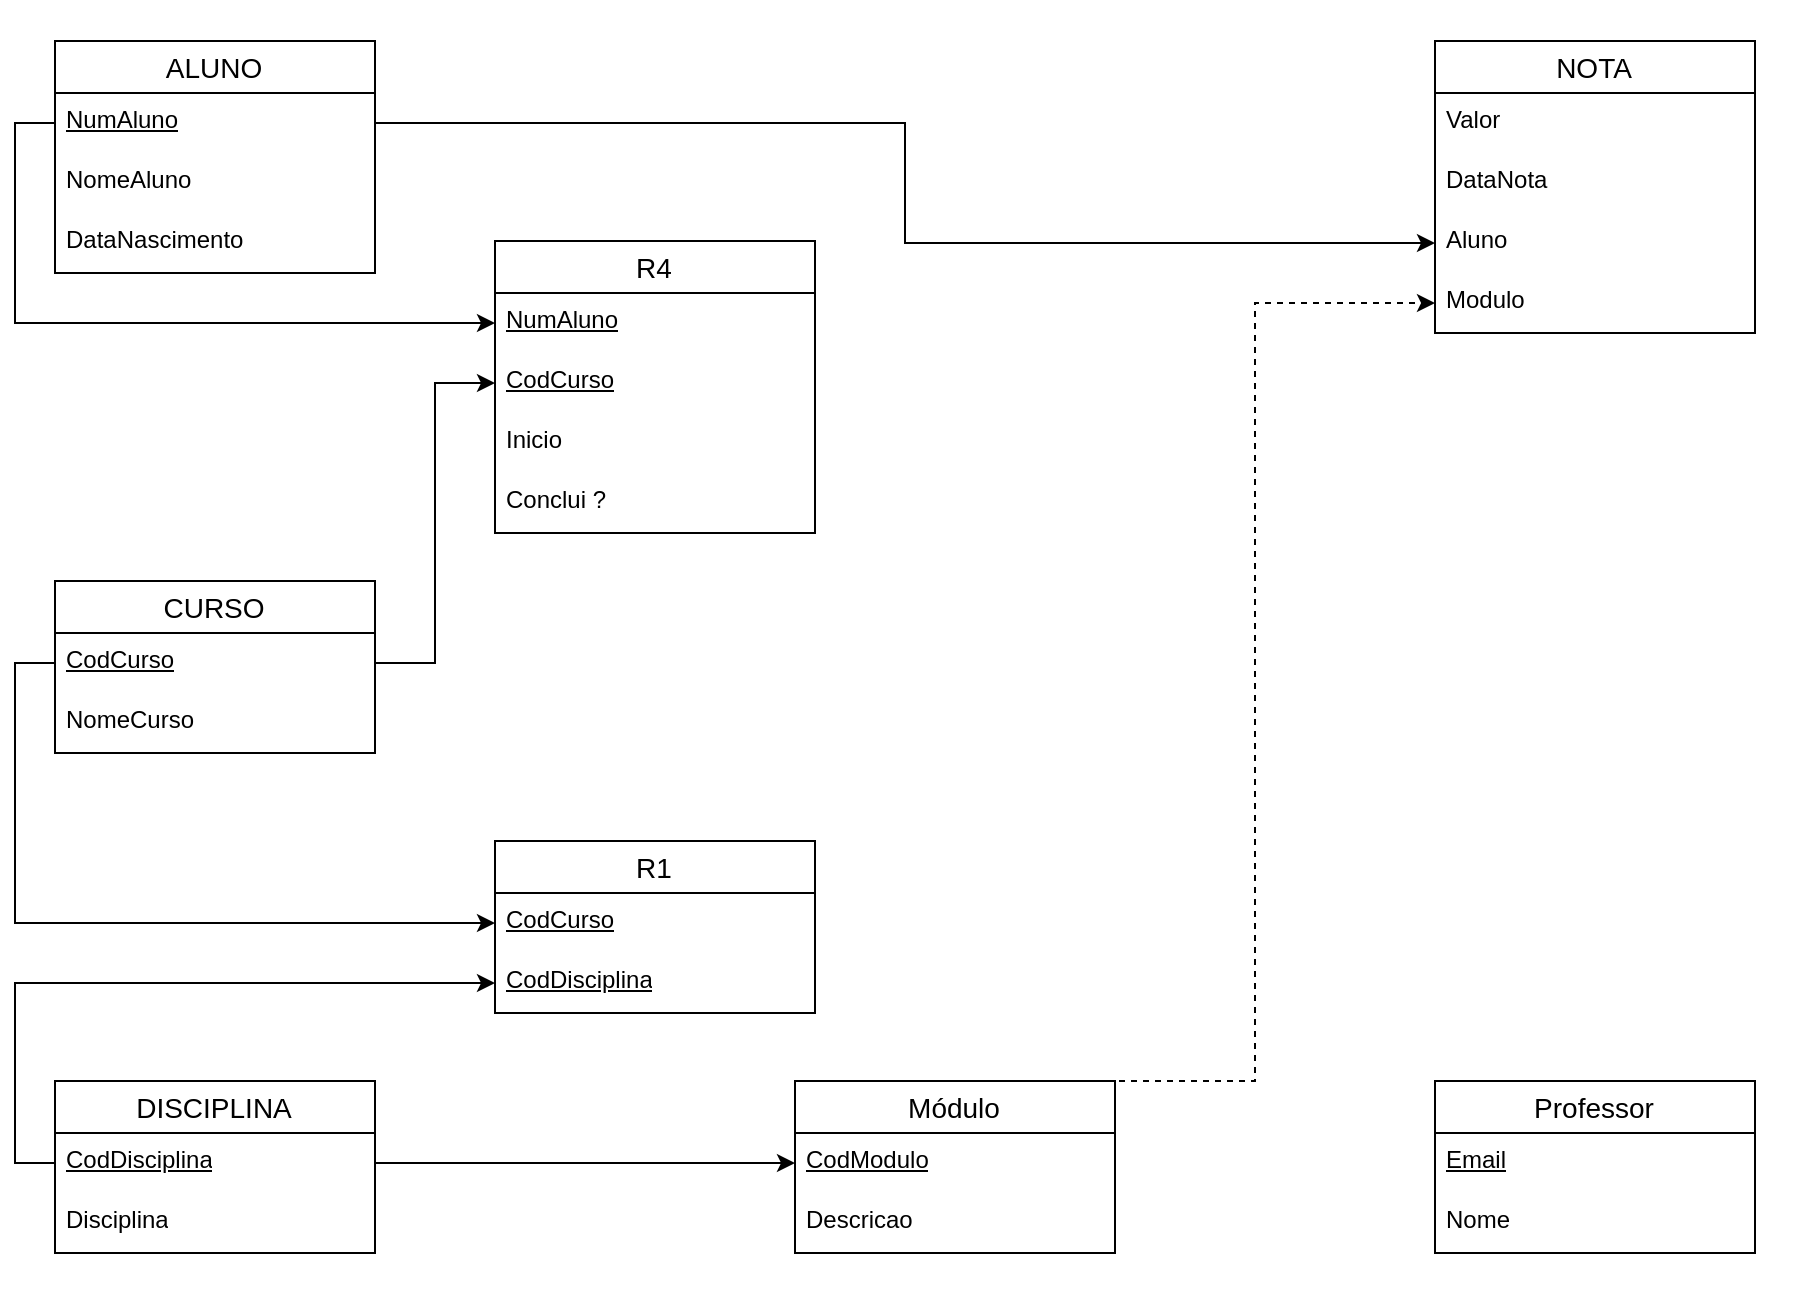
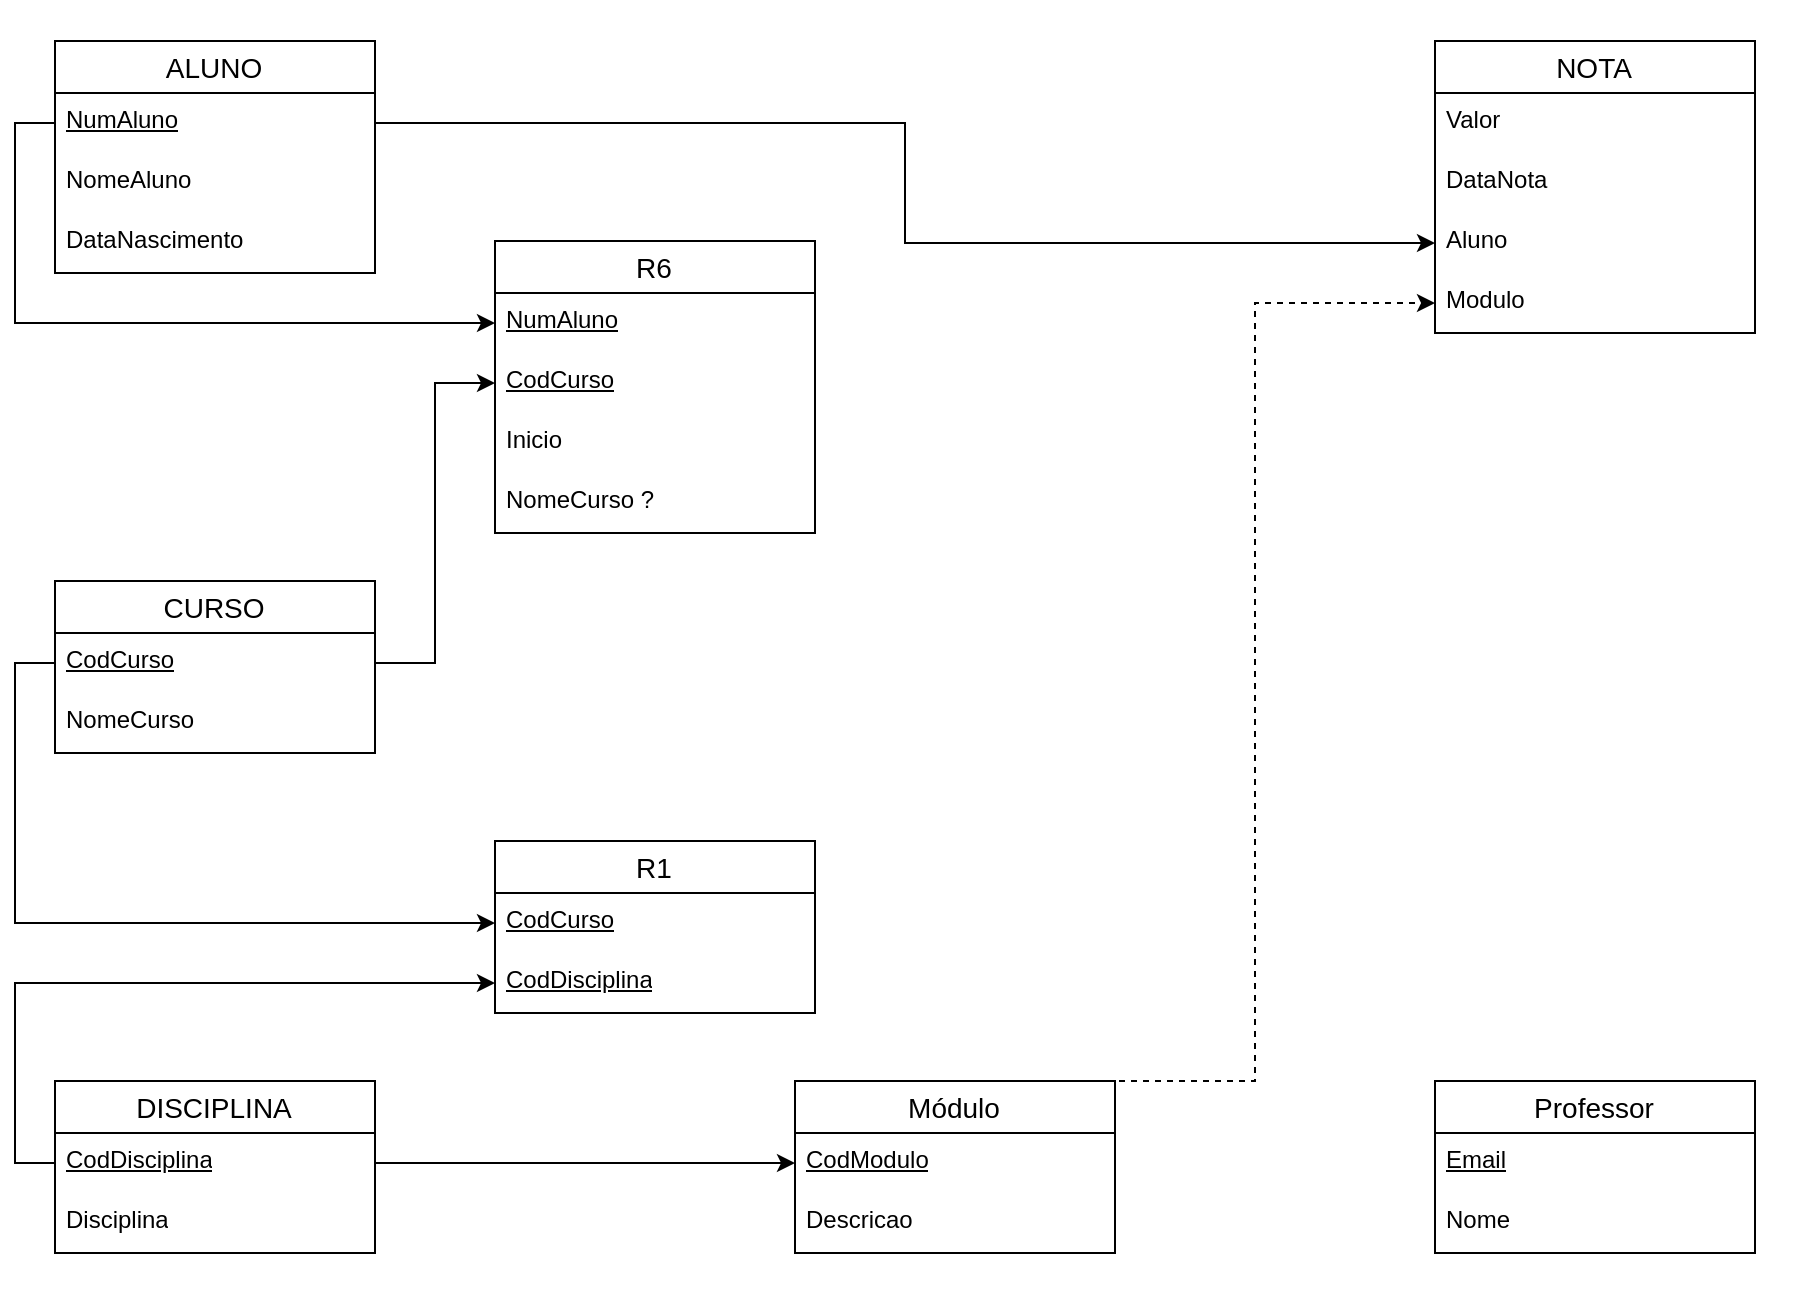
  <mxCell id="0" />
  <mxCell id="1" parent="0" />
  <mxCell id="2" value="ALUNO" style="swimlane;fontStyle=0;childLayout=stackLayout;horizontal=1;startSize=26;horizontalStack=0;resizeParent=1;resizeParentMax=0;resizeLast=0;collapsible=1;marginBottom=0;align=center;fontSize=14;" vertex="1" parent="1"><mxGeometry x="20" y="20" width="160" height="116" as="geometry" /></mxCell>
  <mxCell id="3" value="NumAluno" style="text;strokeColor=none;fillColor=none;spacingLeft=4;spacingRight=4;overflow=hidden;rotatable=0;points=[[0,0.5],[1,0.5]];portConstraint=eastwest;fontSize=12;whiteSpace=wrap;html=1;fontStyle=4" vertex="1" parent="2"><mxGeometry y="26" width="160" height="30" as="geometry" /></mxCell>
  <mxCell id="4" value="NomeAluno" style="text;strokeColor=none;fillColor=none;spacingLeft=4;spacingRight=4;overflow=hidden;rotatable=0;points=[[0,0.5],[1,0.5]];portConstraint=eastwest;fontSize=12;whiteSpace=wrap;html=1;" vertex="1" parent="2"><mxGeometry y="56" width="160" height="30" as="geometry" /></mxCell>
  <mxCell id="5" value="DataNascimento" style="text;strokeColor=none;fillColor=none;spacingLeft=4;spacingRight=4;overflow=hidden;rotatable=0;points=[[0,0.5],[1,0.5]];portConstraint=eastwest;fontSize=12;whiteSpace=wrap;html=1;" vertex="1" parent="2"><mxGeometry y="86" width="160" height="30" as="geometry" /></mxCell>
  <mxCell id="6" value="NOTA" style="swimlane;fontStyle=0;childLayout=stackLayout;horizontal=1;startSize=26;horizontalStack=0;resizeParent=1;resizeParentMax=0;resizeLast=0;collapsible=1;marginBottom=0;align=center;fontSize=14;" vertex="1" parent="1"><mxGeometry x="710" y="20" width="160" height="146" as="geometry" /></mxCell>
  <mxCell id="7" value="Valor" style="text;strokeColor=none;fillColor=none;spacingLeft=4;spacingRight=4;overflow=hidden;rotatable=0;points=[[0,0.5],[1,0.5]];portConstraint=eastwest;fontSize=12;whiteSpace=wrap;html=1;" vertex="1" parent="6"><mxGeometry y="26" width="160" height="30" as="geometry" /></mxCell>
  <mxCell id="8" value="DataNota" style="text;strokeColor=none;fillColor=none;spacingLeft=4;spacingRight=4;overflow=hidden;rotatable=0;points=[[0,0.5],[1,0.5]];portConstraint=eastwest;fontSize=12;whiteSpace=wrap;html=1;" vertex="1" parent="6"><mxGeometry y="56" width="160" height="30" as="geometry" /></mxCell>
  <mxCell id="9" value="Aluno" style="text;strokeColor=none;fillColor=none;spacingLeft=4;spacingRight=4;overflow=hidden;rotatable=0;points=[[0,0.5],[1,0.5]];portConstraint=eastwest;fontSize=12;whiteSpace=wrap;html=1;" vertex="1" parent="6"><mxGeometry y="86" width="160" height="30" as="geometry" /></mxCell>
  <mxCell id="10" value="Modulo" style="text;strokeColor=none;fillColor=none;spacingLeft=4;spacingRight=4;overflow=hidden;rotatable=0;points=[[0,0.5],[1,0.5]];portConstraint=eastwest;fontSize=12;whiteSpace=wrap;html=1;" vertex="1" parent="6"><mxGeometry y="116" width="160" height="30" as="geometry" /></mxCell>
  <mxCell id="11" style="edgeStyle=orthogonalEdgeStyle;rounded=0;orthogonalLoop=1;jettySize=auto;html=1;exitX=0.75;exitY=0;exitDx=0;exitDy=0;entryX=0;entryY=0.5;entryDx=0;entryDy=0;dashed=1;" edge="1" parent="1" source="12" target="10"><mxGeometry relative="1" as="geometry"><Array as="points"><mxPoint x="620" y="540" /><mxPoint x="620" y="151" /></Array></mxGeometry></mxCell>
  <mxCell id="12" value="Módulo" style="swimlane;fontStyle=0;childLayout=stackLayout;horizontal=1;startSize=26;horizontalStack=0;resizeParent=1;resizeParentMax=0;resizeLast=0;collapsible=1;marginBottom=0;align=center;fontSize=14;" vertex="1" parent="1"><mxGeometry x="390" y="540" width="160" height="86" as="geometry" /></mxCell>
  <mxCell id="13" value="CodModulo" style="text;strokeColor=none;fillColor=none;spacingLeft=4;spacingRight=4;overflow=hidden;rotatable=0;points=[[0,0.5],[1,0.5]];portConstraint=eastwest;fontSize=12;whiteSpace=wrap;html=1;fontStyle=4" vertex="1" parent="12"><mxGeometry y="26" width="160" height="30" as="geometry" /></mxCell>
  <mxCell id="14" value="Descricao" style="text;strokeColor=none;fillColor=none;spacingLeft=4;spacingRight=4;overflow=hidden;rotatable=0;points=[[0,0.5],[1,0.5]];portConstraint=eastwest;fontSize=12;whiteSpace=wrap;html=1;" vertex="1" parent="12"><mxGeometry y="56" width="160" height="30" as="geometry" /></mxCell>
  <mxCell id="15" value="Professor" style="swimlane;fontStyle=0;childLayout=stackLayout;horizontal=1;startSize=26;horizontalStack=0;resizeParent=1;resizeParentMax=0;resizeLast=0;collapsible=1;marginBottom=0;align=center;fontSize=14;" vertex="1" parent="1"><mxGeometry x="710" y="540" width="160" height="86" as="geometry" /></mxCell>
  <mxCell id="16" value="Email" style="text;strokeColor=none;fillColor=none;spacingLeft=4;spacingRight=4;overflow=hidden;rotatable=0;points=[[0,0.5],[1,0.5]];portConstraint=eastwest;fontSize=12;whiteSpace=wrap;html=1;fontStyle=4" vertex="1" parent="15"><mxGeometry y="26" width="160" height="30" as="geometry" /></mxCell>
  <mxCell id="17" value="Nome" style="text;strokeColor=none;fillColor=none;spacingLeft=4;spacingRight=4;overflow=hidden;rotatable=0;points=[[0,0.5],[1,0.5]];portConstraint=eastwest;fontSize=12;whiteSpace=wrap;html=1;" vertex="1" parent="15"><mxGeometry y="56" width="160" height="30" as="geometry" /></mxCell>
  <mxCell id="18" value="DISCIPLINA" style="swimlane;fontStyle=0;childLayout=stackLayout;horizontal=1;startSize=26;horizontalStack=0;resizeParent=1;resizeParentMax=0;resizeLast=0;collapsible=1;marginBottom=0;align=center;fontSize=14;" vertex="1" parent="1"><mxGeometry x="20" y="540" width="160" height="86" as="geometry" /></mxCell>
  <mxCell id="19" value="CodDisciplina" style="text;strokeColor=none;fillColor=none;spacingLeft=4;spacingRight=4;overflow=hidden;rotatable=0;points=[[0,0.5],[1,0.5]];portConstraint=eastwest;fontSize=12;whiteSpace=wrap;html=1;fontStyle=4" vertex="1" parent="18"><mxGeometry y="26" width="160" height="30" as="geometry" /></mxCell>
  <mxCell id="20" value="Disciplina" style="text;strokeColor=none;fillColor=none;spacingLeft=4;spacingRight=4;overflow=hidden;rotatable=0;points=[[0,0.5],[1,0.5]];portConstraint=eastwest;fontSize=12;whiteSpace=wrap;html=1;" vertex="1" parent="18"><mxGeometry y="56" width="160" height="30" as="geometry" /></mxCell>
  <mxCell id="21" value="CURSO" style="swimlane;fontStyle=0;childLayout=stackLayout;horizontal=1;startSize=26;horizontalStack=0;resizeParent=1;resizeParentMax=0;resizeLast=0;collapsible=1;marginBottom=0;align=center;fontSize=14;" vertex="1" parent="1"><mxGeometry x="20" y="290" width="160" height="86" as="geometry" /></mxCell>
  <mxCell id="22" value="CodCurso" style="text;strokeColor=none;fillColor=none;spacingLeft=4;spacingRight=4;overflow=hidden;rotatable=0;points=[[0,0.5],[1,0.5]];portConstraint=eastwest;fontSize=12;whiteSpace=wrap;html=1;fontStyle=4" vertex="1" parent="21"><mxGeometry y="26" width="160" height="30" as="geometry" /></mxCell>
  <mxCell id="23" value="NomeCurso" style="text;strokeColor=none;fillColor=none;spacingLeft=4;spacingRight=4;overflow=hidden;rotatable=0;points=[[0,0.5],[1,0.5]];portConstraint=eastwest;fontSize=12;whiteSpace=wrap;html=1;" vertex="1" parent="21"><mxGeometry y="56" width="160" height="30" as="geometry" /></mxCell>
  <mxCell id="24" value="R1" style="swimlane;fontStyle=0;childLayout=stackLayout;horizontal=1;startSize=26;horizontalStack=0;resizeParent=1;resizeParentMax=0;resizeLast=0;collapsible=1;marginBottom=0;align=center;fontSize=14;" vertex="1" parent="1"><mxGeometry x="240" y="420" width="160" height="86" as="geometry" /></mxCell>
  <mxCell id="25" value="CodCurso" style="text;strokeColor=none;fillColor=none;spacingLeft=4;spacingRight=4;overflow=hidden;rotatable=0;points=[[0,0.5],[1,0.5]];portConstraint=eastwest;fontSize=12;whiteSpace=wrap;html=1;fontStyle=4" vertex="1" parent="24"><mxGeometry y="26" width="160" height="30" as="geometry" /></mxCell>
  <mxCell id="26" value="CodDisciplina" style="text;strokeColor=none;fillColor=none;spacingLeft=4;spacingRight=4;overflow=hidden;rotatable=0;points=[[0,0.5],[1,0.5]];portConstraint=eastwest;fontSize=12;whiteSpace=wrap;html=1;fontStyle=4" vertex="1" parent="24"><mxGeometry y="56" width="160" height="30" as="geometry" /></mxCell>
- <mxCell id="27" value="R4" style="swimlane;fontStyle=0;childLayout=stackLayout;horizontal=1;startSize=26;horizontalStack=0;resizeParent=1;resizeParentMax=0;resizeLast=0;collapsible=1;marginBottom=0;align=center;fontSize=14;" vertex="1" parent="1"><mxGeometry x="240" y="120" width="160" height="146" as="geometry" /></mxCell>
+ <mxCell id="27" value="R6" style="swimlane;fontStyle=0;childLayout=stackLayout;horizontal=1;startSize=26;horizontalStack=0;resizeParent=1;resizeParentMax=0;resizeLast=0;collapsible=1;marginBottom=0;align=center;fontSize=14;" vertex="1" parent="1"><mxGeometry x="240" y="120" width="160" height="146" as="geometry" /></mxCell>
  <mxCell id="28" value="NumAluno" style="text;strokeColor=none;fillColor=none;spacingLeft=4;spacingRight=4;overflow=hidden;rotatable=0;points=[[0,0.5],[1,0.5]];portConstraint=eastwest;fontSize=12;whiteSpace=wrap;html=1;fontStyle=4" vertex="1" parent="27"><mxGeometry y="26" width="160" height="30" as="geometry" /></mxCell>
  <mxCell id="29" value="CodCurso" style="text;strokeColor=none;fillColor=none;spacingLeft=4;spacingRight=4;overflow=hidden;rotatable=0;points=[[0,0.5],[1,0.5]];portConstraint=eastwest;fontSize=12;whiteSpace=wrap;html=1;fontStyle=4" vertex="1" parent="27"><mxGeometry y="56" width="160" height="30" as="geometry" /></mxCell>
  <mxCell id="30" value="Inicio" style="text;strokeColor=none;fillColor=none;spacingLeft=4;spacingRight=4;overflow=hidden;rotatable=0;points=[[0,0.5],[1,0.5]];portConstraint=eastwest;fontSize=12;whiteSpace=wrap;html=1;" vertex="1" parent="27"><mxGeometry y="86" width="160" height="30" as="geometry" /></mxCell>
- <mxCell id="31" value="Conclui ?" style="text;strokeColor=none;fillColor=none;spacingLeft=4;spacingRight=4;overflow=hidden;rotatable=0;points=[[0,0.5],[1,0.5]];portConstraint=eastwest;fontSize=12;whiteSpace=wrap;html=1;" vertex="1" parent="27"><mxGeometry y="116" width="160" height="30" as="geometry" /></mxCell>
+ <mxCell id="31" value="NomeCurso ?" style="text;strokeColor=none;fillColor=none;spacingLeft=4;spacingRight=4;overflow=hidden;rotatable=0;points=[[0,0.5],[1,0.5]];portConstraint=eastwest;fontSize=12;whiteSpace=wrap;html=1;" vertex="1" parent="27"><mxGeometry y="116" width="160" height="30" as="geometry" /></mxCell>
  <mxCell id="32" style="edgeStyle=orthogonalEdgeStyle;rounded=0;orthogonalLoop=1;jettySize=auto;html=1;exitX=1;exitY=0.5;exitDx=0;exitDy=0;entryX=0;entryY=0.5;entryDx=0;entryDy=0;" edge="1" parent="1" source="22" target="29"><mxGeometry relative="1" as="geometry" /></mxCell>
  <mxCell id="33" style="edgeStyle=orthogonalEdgeStyle;rounded=0;orthogonalLoop=1;jettySize=auto;html=1;exitX=1;exitY=0.5;exitDx=0;exitDy=0;entryX=0;entryY=0.5;entryDx=0;entryDy=0;" edge="1" parent="1" source="19" target="13"><mxGeometry relative="1" as="geometry" /></mxCell>
  <mxCell id="34" style="edgeStyle=orthogonalEdgeStyle;rounded=0;orthogonalLoop=1;jettySize=auto;html=1;exitX=0;exitY=0.5;exitDx=0;exitDy=0;entryX=0;entryY=0.5;entryDx=0;entryDy=0;" edge="1" parent="1" source="22" target="25"><mxGeometry relative="1" as="geometry" /></mxCell>
  <mxCell id="35" style="edgeStyle=orthogonalEdgeStyle;rounded=0;orthogonalLoop=1;jettySize=auto;html=1;exitX=0;exitY=0.5;exitDx=0;exitDy=0;entryX=0;entryY=0.5;entryDx=0;entryDy=0;" edge="1" parent="1" source="3" target="28"><mxGeometry relative="1" as="geometry" /></mxCell>
  <mxCell id="36" style="edgeStyle=orthogonalEdgeStyle;rounded=0;orthogonalLoop=1;jettySize=auto;html=1;exitX=1;exitY=0.5;exitDx=0;exitDy=0;entryX=0;entryY=0.5;entryDx=0;entryDy=0;" edge="1" parent="1" source="3" target="9"><mxGeometry relative="1" as="geometry" /></mxCell>
  <mxCell id="37" style="edgeStyle=orthogonalEdgeStyle;rounded=0;orthogonalLoop=1;jettySize=auto;html=1;exitX=0;exitY=0.5;exitDx=0;exitDy=0;entryX=0;entryY=0.5;entryDx=0;entryDy=0;" edge="1" parent="1" source="19" target="26"><mxGeometry relative="1" as="geometry" /></mxCell>
